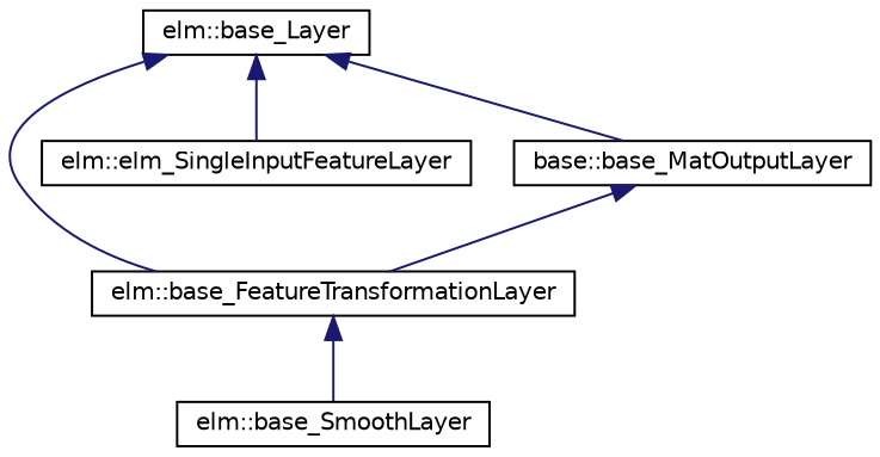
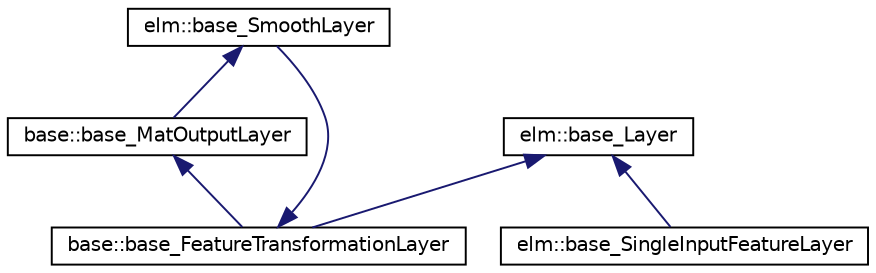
  digraph {
    node [color=black fillcolor=white fontname=Helvetica fontsize=10 shape=record style=filled]
    edge [color=midnightblue dir=back fontname=Helvetica fontsize=10 labelfontname=Helvetica labelfontsize=10 style=solid]
    n1 [height=0.2 label="elm::base_SmoothLayer" width=0.4]
-   n2 [height=0.2 label="elm::base_FeatureTransformationLayer" width=0.4]
-   n3 [height=0.2 label="elm::elm_SingleInputFeatureLayer" width=0.4]
+   n2 [height=0.2 label="base::base_FeatureTransformationLayer" width=0.4]
+   n3 [height=0.2 label="elm::base_SingleInputFeatureLayer" width=0.4]
    n4 [height=0.2 label="elm::base_Layer" width=0.4]
    n5 [height=0.2 label="base::base_MatOutputLayer" width=0.4]
    n2 -> n1
    n4 -> n2
    n4 -> n3
-   n4 -> n5
+   n1 -> n5
    n5 -> n2
  }
